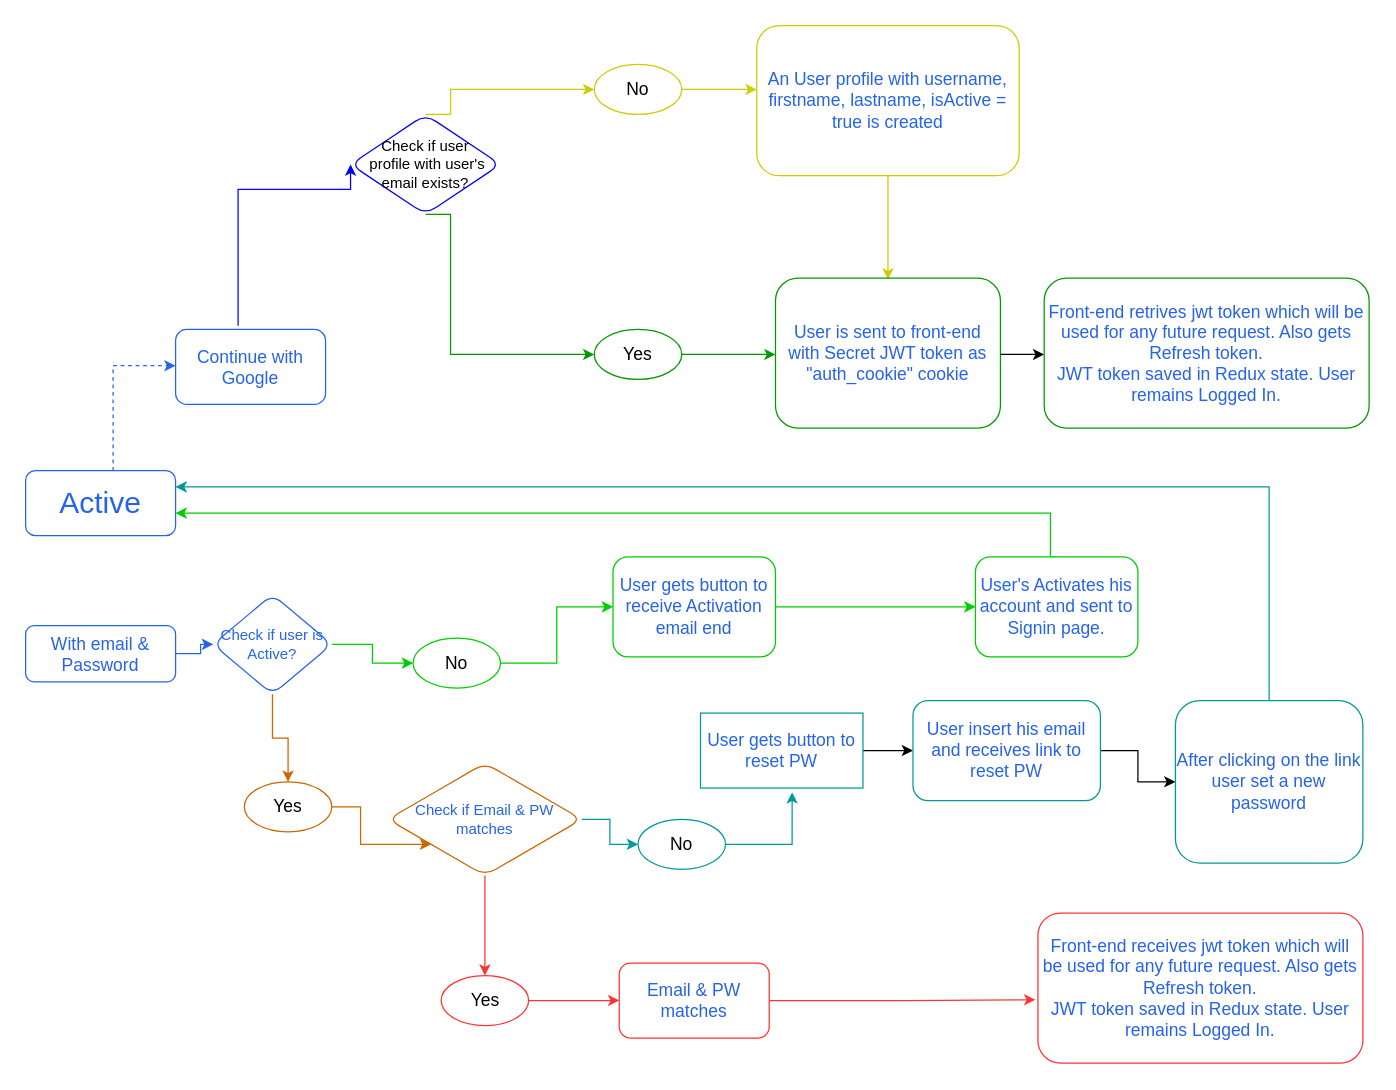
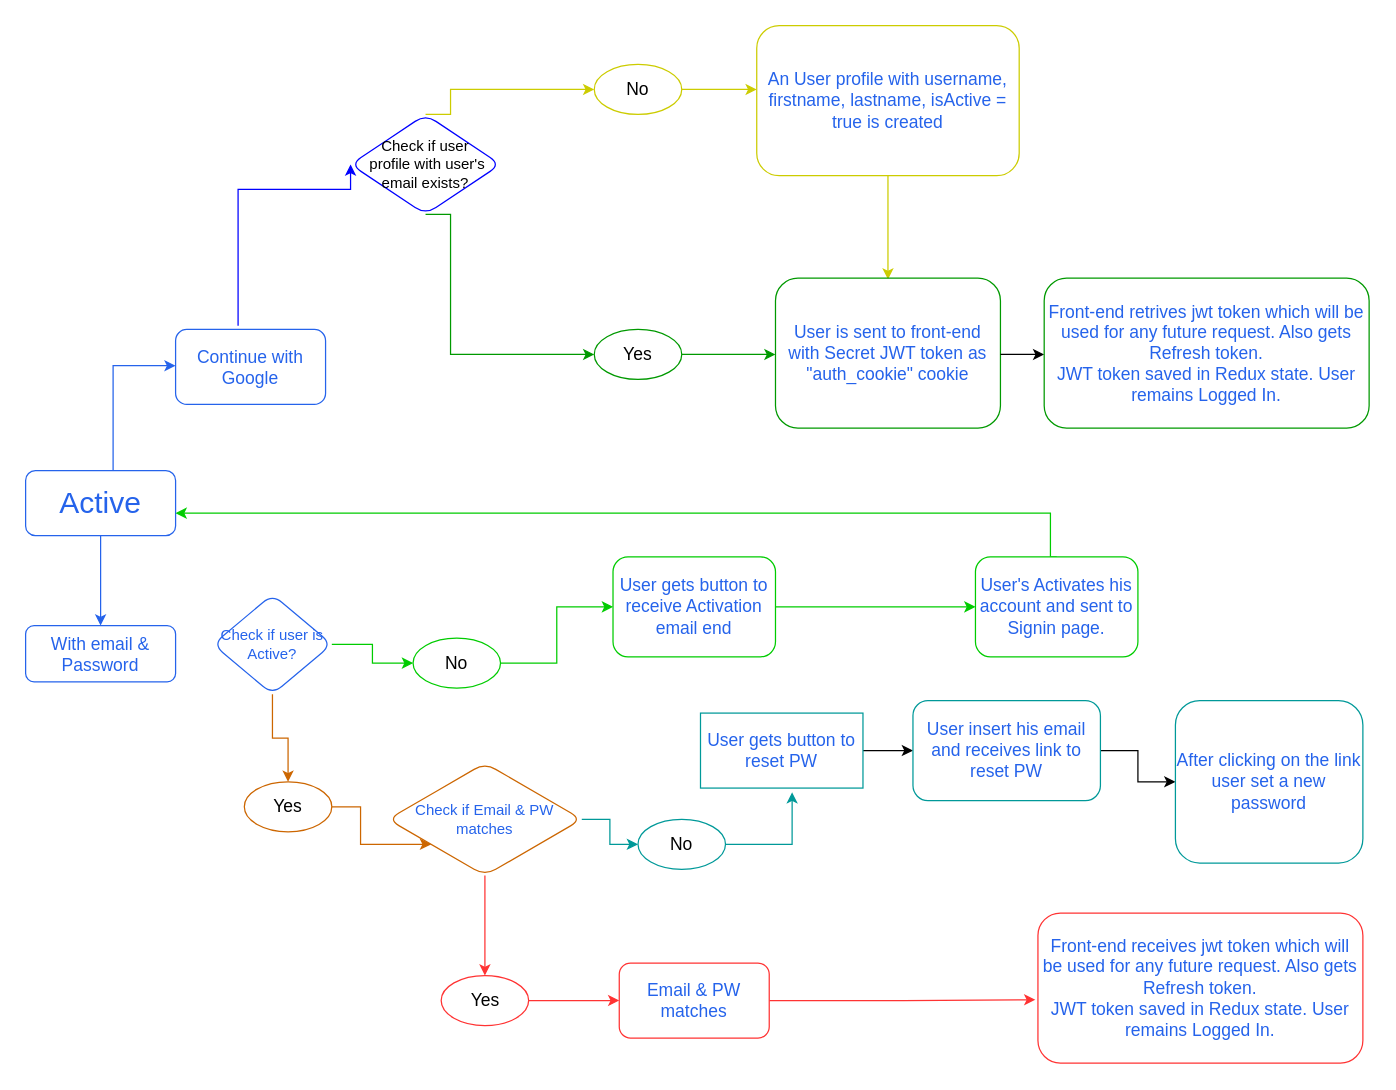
  <mxCell id="0" />
  <mxCell id="1" parent="0" />
  <mxCell id="2" value="&lt;font style=&quot;font-size: 24px;&quot;&gt;Active&lt;/font&gt;" style="rounded=1;whiteSpace=wrap;html=1;fillColor=none;fontColor=#2563EB;strokeColor=#2563EB;" parent="1" vertex="1"><mxGeometry x="20" y="376" width="120" height="52" as="geometry" /></mxCell>
- <mxCell id="3" value="" style="edgeStyle=orthogonalEdgeStyle;rounded=0;orthogonalLoop=1;jettySize=auto;html=1;fontColor=#2563EB;labelBackgroundColor=none;labelBorderColor=none;strokeColor=#2563EB;dashed=1;" parent="1" source="2" target="5" edge="1"><mxGeometry relative="1" as="geometry"><Array as="points"><mxPoint x="90" y="292" /></Array></mxGeometry></mxCell>
+ <mxCell id="3" value="" style="edgeStyle=orthogonalEdgeStyle;rounded=0;orthogonalLoop=1;jettySize=auto;html=1;fontColor=#2563EB;labelBackgroundColor=none;labelBorderColor=none;strokeColor=#2563EB;" parent="1" source="2" target="5" edge="1"><mxGeometry relative="1" as="geometry"><Array as="points"><mxPoint x="90" y="292" /></Array></mxGeometry></mxCell>
  <mxCell id="4" value="" style="edgeStyle=orthogonalEdgeStyle;rounded=0;orthogonalLoop=1;jettySize=auto;html=1;entryX=0;entryY=0.5;entryDx=0;entryDy=0;strokeColor=#0000FF;" edge="1" parent="1" target="47"><mxGeometry relative="1" as="geometry"><mxPoint x="190" y="260" as="sourcePoint" /><mxPoint x="200" y="150" as="targetPoint" /><Array as="points"><mxPoint x="190" y="151" /></Array></mxGeometry></mxCell>
  <mxCell id="5" value="&lt;font style=&quot;font-size: 14px;&quot;&gt;Continue with Google&lt;/font&gt;" style="rounded=1;whiteSpace=wrap;html=1;fontColor=#2563EB;labelBackgroundColor=none;labelBorderColor=none;strokeColor=#2563EB;" parent="1" vertex="1"><mxGeometry x="140" y="263" width="120" height="60" as="geometry" /></mxCell>
- <mxCell id="7" value="" style="edgeStyle=orthogonalEdgeStyle;rounded=0;orthogonalLoop=1;jettySize=auto;html=1;strokeColor=#2563EB;" edge="1" parent="1" source="8" target="24"><mxGeometry relative="1" as="geometry" /></mxCell>
+ <mxCell id="6" value="" style="edgeStyle=orthogonalEdgeStyle;rounded=0;orthogonalLoop=1;jettySize=auto;html=1;fontColor=#2563EB;labelBackgroundColor=none;labelBorderColor=none;strokeColor=#2563EB;" parent="1" source="2" target="8" edge="1"><mxGeometry relative="1" as="geometry" /></mxCell>
  <mxCell id="8" value="&lt;font style=&quot;font-size: 14px;&quot;&gt;With email &amp;amp; Password&lt;/font&gt;" style="rounded=1;whiteSpace=wrap;html=1;fontColor=#2563EB;labelBackgroundColor=none;labelBorderColor=none;strokeColor=#2563EB;" parent="1" vertex="1"><mxGeometry x="20" y="500" width="120" height="45" as="geometry" /></mxCell>
  <mxCell id="9" value="" style="edgeStyle=orthogonalEdgeStyle;rounded=0;orthogonalLoop=1;jettySize=auto;html=1;strokeColor=#CCCC00;" edge="1" parent="1" source="19"><mxGeometry relative="1" as="geometry"><mxPoint x="605" y="71" as="targetPoint" /></mxGeometry></mxCell>
  <mxCell id="10" value="&lt;font style=&quot;font-size: 14px;&quot;&gt;An User profile with username, firstname, lastname, isActive = true is created&lt;/font&gt;" style="rounded=1;whiteSpace=wrap;html=1;fontColor=#2563EB;labelBackgroundColor=none;labelBorderColor=none;strokeColor=#CCCC00;" parent="1" vertex="1"><mxGeometry x="605" width="210" height="120" as="geometry" y="20" /></mxCell>
  <mxCell id="11" value="" style="edgeStyle=orthogonalEdgeStyle;rounded=0;orthogonalLoop=1;jettySize=auto;html=1;fontColor=#2563EB;labelBackgroundColor=none;labelBorderColor=none;strokeColor=#CCCC00;" parent="1" edge="1"><mxGeometry relative="1" as="geometry"><mxPoint x="710" y="140" as="sourcePoint" /><mxPoint x="710" y="223" as="targetPoint" /></mxGeometry></mxCell>
  <mxCell id="12" value="" style="edgeStyle=orthogonalEdgeStyle;rounded=0;orthogonalLoop=1;jettySize=auto;html=1;strokeColor=#009900;" edge="1" parent="1" source="17"><mxGeometry relative="1" as="geometry"><mxPoint x="620" y="283" as="targetPoint" /></mxGeometry></mxCell>
  <mxCell id="13" value="&lt;font style=&quot;font-size: 14px;&quot;&gt;User is sent to front-end with Secret JWT token as &quot;auth_cookie&quot; cookie&lt;/font&gt;" style="rounded=1;whiteSpace=wrap;html=1;fontColor=#2563EB;labelBackgroundColor=none;labelBorderColor=none;strokeColor=#009900;" parent="1" vertex="1"><mxGeometry x="620" y="222" width="180" height="120" as="geometry" /></mxCell>
  <mxCell id="14" value="" style="edgeStyle=orthogonalEdgeStyle;rounded=0;orthogonalLoop=1;jettySize=auto;html=1;" edge="1" parent="1"><mxGeometry relative="1" as="geometry"><mxPoint x="800" y="283" as="sourcePoint" /><mxPoint x="835" y="283" as="targetPoint" /></mxGeometry></mxCell>
  <mxCell id="15" value="&lt;span style=&quot;font-size: 14px;&quot;&gt;Front-end retrives jwt token which will be used for any future request. Also gets Refresh token.&lt;br&gt;JWT token saved in Redux state. User remains Logged In.&lt;br&gt;&lt;/span&gt;" style="rounded=1;whiteSpace=wrap;html=1;fontColor=#2563EB;labelBackgroundColor=none;labelBorderColor=none;strokeColor=#009900;" parent="1" vertex="1"><mxGeometry x="835" y="222" width="260" height="120" as="geometry" /></mxCell>
  <mxCell id="16" value="" style="edgeStyle=orthogonalEdgeStyle;rounded=0;orthogonalLoop=1;jettySize=auto;html=1;strokeColor=#009900;exitX=0.5;exitY=1;exitDx=0;exitDy=0;" edge="1" parent="1" source="47" target="17"><mxGeometry relative="1" as="geometry"><mxPoint x="355" y="211" as="sourcePoint" /><Array as="points"><mxPoint x="360" y="283" /></Array></mxGeometry></mxCell>
  <mxCell id="17" value="&lt;font style=&quot;font-size: 14px;&quot;&gt;Yes&lt;/font&gt;" style="ellipse;whiteSpace=wrap;html=1;strokeColor=#009900;" vertex="1" parent="1"><mxGeometry x="475" y="263" width="70" height="40" as="geometry" /></mxCell>
  <mxCell id="18" value="" style="edgeStyle=orthogonalEdgeStyle;rounded=0;orthogonalLoop=1;jettySize=auto;html=1;exitX=0.5;exitY=0;exitDx=0;exitDy=0;strokeColor=#CCCC00;" edge="1" parent="1" source="47" target="19"><mxGeometry relative="1" as="geometry"><mxPoint x="355" y="139" as="sourcePoint" /><Array as="points"><mxPoint x="360" y="71" /></Array></mxGeometry></mxCell>
  <mxCell id="19" value="&lt;font style=&quot;font-size: 14px;&quot;&gt;No&lt;/font&gt;" style="ellipse;whiteSpace=wrap;html=1;strokeColor=#CCCC00;" vertex="1" parent="1"><mxGeometry x="475" y="51" width="70" height="40" as="geometry" /></mxCell>
  <mxCell id="20" value="" style="edgeStyle=orthogonalEdgeStyle;rounded=0;orthogonalLoop=1;jettySize=auto;html=1;entryX=-0.008;entryY=0.578;entryDx=0;entryDy=0;entryPerimeter=0;strokeColor=#FF3333;" edge="1" parent="1" source="21" target="22"><mxGeometry relative="1" as="geometry"><mxPoint x="370" y="800" as="targetPoint" /></mxGeometry></mxCell>
  <mxCell id="21" value="&lt;font style=&quot;font-size: 14px;&quot;&gt;Email &amp;amp; PW matches&lt;/font&gt;" style="rounded=1;whiteSpace=wrap;html=1;fontColor=#2563EB;labelBackgroundColor=none;labelBorderColor=none;strokeColor=#FF3333;" vertex="1" parent="1"><mxGeometry x="495" y="770" width="120" height="60" as="geometry" /></mxCell>
  <mxCell id="22" value="&lt;span style=&quot;font-size: 14px;&quot;&gt;Front-end receives jwt token which will be used for any future request. Also gets Refresh token.&lt;br&gt;JWT token saved in Redux state. User remains Logged In.&lt;br&gt;&lt;/span&gt;" style="rounded=1;whiteSpace=wrap;html=1;fontColor=#2563EB;labelBackgroundColor=none;labelBorderColor=none;strokeColor=#FF3333;" vertex="1" parent="1"><mxGeometry x="830" y="730" width="260" height="120" as="geometry" /></mxCell>
  <mxCell id="23" value="" style="edgeStyle=orthogonalEdgeStyle;rounded=0;orthogonalLoop=1;jettySize=auto;html=1;strokeColor=#CC6600;" edge="1" parent="1" source="24" target="26"><mxGeometry relative="1" as="geometry" /></mxCell>
  <mxCell id="24" value="Check if user is Active?" style="rhombus;whiteSpace=wrap;html=1;strokeColor=#2563EB;fontColor=#2563EB;rounded=1;labelBackgroundColor=none;labelBorderColor=none;" vertex="1" parent="1"><mxGeometry x="170" y="475" width="95" height="80" as="geometry" /></mxCell>
  <mxCell id="25" value="" style="edgeStyle=orthogonalEdgeStyle;rounded=0;orthogonalLoop=1;jettySize=auto;html=1;strokeColor=#CC6600;" edge="1" parent="1" source="26" target="36"><mxGeometry relative="1" as="geometry"><Array as="points"><mxPoint x="288" y="645" /><mxPoint x="288" y="675" /></Array></mxGeometry></mxCell>
  <mxCell id="26" value="&lt;font style=&quot;font-size: 14px;&quot;&gt;Yes&lt;/font&gt;" style="ellipse;whiteSpace=wrap;html=1;strokeColor=#CC6600;" vertex="1" parent="1"><mxGeometry x="195" y="625" width="70" height="40" as="geometry" /></mxCell>
  <mxCell id="27" value="" style="edgeStyle=orthogonalEdgeStyle;rounded=0;orthogonalLoop=1;jettySize=auto;html=1;strokeColor=#00CC00;" edge="1" parent="1" source="24" target="28"><mxGeometry relative="1" as="geometry" /></mxCell>
  <mxCell id="28" value="&lt;font style=&quot;font-size: 14px;&quot;&gt;No&lt;/font&gt;" style="ellipse;whiteSpace=wrap;html=1;strokeColor=#00CC00;" vertex="1" parent="1"><mxGeometry x="330" y="510" width="70" height="40" as="geometry" /></mxCell>
  <mxCell id="29" value="" style="edgeStyle=orthogonalEdgeStyle;rounded=0;orthogonalLoop=1;jettySize=auto;html=1;strokeColor=#00CC00;" edge="1" parent="1" source="28" target="31"><mxGeometry relative="1" as="geometry" /></mxCell>
  <mxCell id="30" value="" style="edgeStyle=orthogonalEdgeStyle;rounded=0;orthogonalLoop=1;jettySize=auto;html=1;entryX=0;entryY=0.5;entryDx=0;entryDy=0;strokeColor=#00CC00;" edge="1" parent="1" source="31" target="33"><mxGeometry relative="1" as="geometry"><mxPoint x="725" y="485" as="targetPoint" /></mxGeometry></mxCell>
  <mxCell id="31" value="&lt;font style=&quot;font-size: 14px;&quot;&gt;User gets button to receive Activation email end&lt;/font&gt;" style="rounded=1;whiteSpace=wrap;html=1;fontColor=#2563EB;labelBackgroundColor=none;labelBorderColor=none;strokeColor=#00CC00;" vertex="1" parent="1"><mxGeometry x="490" y="445" width="130" height="80" as="geometry" /></mxCell>
  <mxCell id="32" value="" style="edgeStyle=orthogonalEdgeStyle;rounded=0;orthogonalLoop=1;jettySize=auto;html=1;exitX=0.5;exitY=0;exitDx=0;exitDy=0;strokeColor=#00CC00;" edge="1" parent="1" source="33"><mxGeometry relative="1" as="geometry"><mxPoint x="1025" y="440" as="sourcePoint" /><mxPoint x="140" y="410" as="targetPoint" /><Array as="points"><mxPoint x="840" y="445" /><mxPoint x="840" y="410" /><mxPoint x="140" y="410" /></Array></mxGeometry></mxCell>
  <mxCell id="33" value="&lt;font style=&quot;font-size: 14px;&quot;&gt;User's Activates his account and sent to Signin page.&lt;/font&gt;" style="rounded=1;whiteSpace=wrap;html=1;fontColor=#2563EB;labelBackgroundColor=none;labelBorderColor=none;strokeColor=#00CC00;" vertex="1" parent="1"><mxGeometry x="780" y="445" width="130" height="80" as="geometry" /></mxCell>
  <mxCell id="34" value="" style="edgeStyle=orthogonalEdgeStyle;rounded=0;orthogonalLoop=1;jettySize=auto;html=1;entryX=0.5;entryY=0;entryDx=0;entryDy=0;strokeColor=#FF3333;" edge="1" parent="1" source="36" target="38"><mxGeometry relative="1" as="geometry"><mxPoint x="372.5" y="770" as="targetPoint" /></mxGeometry></mxCell>
  <mxCell id="35" value="" style="edgeStyle=orthogonalEdgeStyle;rounded=0;orthogonalLoop=1;jettySize=auto;html=1;strokeColor=#009999;" edge="1" parent="1" source="36" target="40"><mxGeometry relative="1" as="geometry" /></mxCell>
  <mxCell id="36" value="Check if Email &amp;amp; PW matches" style="rhombus;whiteSpace=wrap;html=1;strokeColor=#CC6600;fontColor=#2563EB;rounded=1;labelBackgroundColor=none;labelBorderColor=none;" vertex="1" parent="1"><mxGeometry x="310" y="610" width="155" height="90" as="geometry" /></mxCell>
  <mxCell id="37" value="" style="edgeStyle=orthogonalEdgeStyle;rounded=0;orthogonalLoop=1;jettySize=auto;html=1;strokeColor=#FF3333;" edge="1" parent="1" source="38" target="21"><mxGeometry relative="1" as="geometry" /></mxCell>
  <mxCell id="38" value="&lt;font style=&quot;font-size: 14px;&quot;&gt;Yes&lt;/font&gt;" style="ellipse;whiteSpace=wrap;html=1;strokeColor=#FF3333;" vertex="1" parent="1"><mxGeometry x="352.5" y="780" width="70" height="40" as="geometry" /></mxCell>
  <mxCell id="39" value="" style="edgeStyle=orthogonalEdgeStyle;rounded=0;orthogonalLoop=1;jettySize=auto;html=1;entryX=0.564;entryY=1.056;entryDx=0;entryDy=0;entryPerimeter=0;exitX=1;exitY=0.5;exitDx=0;exitDy=0;strokeColor=#009999;" edge="1" parent="1" source="40" target="42"><mxGeometry relative="1" as="geometry"><mxPoint x="635" y="675" as="targetPoint" /></mxGeometry></mxCell>
  <mxCell id="40" value="&lt;font style=&quot;font-size: 14px;&quot;&gt;No&lt;/font&gt;" style="ellipse;whiteSpace=wrap;html=1;strokeColor=#009999;" vertex="1" parent="1"><mxGeometry x="510" y="655" width="70" height="40" as="geometry" /></mxCell>
  <mxCell id="41" value="" style="edgeStyle=orthogonalEdgeStyle;rounded=0;orthogonalLoop=1;jettySize=auto;html=1;" edge="1" parent="1" source="42" target="44"><mxGeometry relative="1" as="geometry" /></mxCell>
  <mxCell id="42" value="&lt;font style=&quot;font-size: 14px;&quot;&gt;User gets button to reset PW&lt;/font&gt;" style="whiteSpace=wrap;html=1;fontColor=#2563EB;labelBackgroundColor=none;labelBorderColor=none;strokeColor=#009999;rounded=0;" vertex="1" parent="1"><mxGeometry x="560" y="570" width="130" height="60" as="geometry" /></mxCell>
  <mxCell id="43" value="" style="edgeStyle=orthogonalEdgeStyle;rounded=0;orthogonalLoop=1;jettySize=auto;html=1;" edge="1" parent="1" source="44" target="46"><mxGeometry relative="1" as="geometry" /></mxCell>
  <mxCell id="44" value="&lt;font style=&quot;font-size: 14px;&quot;&gt;User insert his email and receives link to reset PW&lt;/font&gt;" style="rounded=1;whiteSpace=wrap;html=1;fontColor=#2563EB;labelBackgroundColor=none;labelBorderColor=none;strokeColor=#009999;" vertex="1" parent="1"><mxGeometry x="730" y="560" width="150" height="80" as="geometry" /></mxCell>
- <mxCell id="45" value="" style="edgeStyle=orthogonalEdgeStyle;rounded=0;orthogonalLoop=1;jettySize=auto;html=1;entryX=1;entryY=0.25;entryDx=0;entryDy=0;strokeColor=#009999;" edge="1" parent="1" source="46" target="2"><mxGeometry relative="1" as="geometry"><mxPoint x="960" y="370" as="targetPoint" /><Array as="points"><mxPoint x="1015" y="389" /></Array></mxGeometry></mxCell>
  <mxCell id="46" value="&lt;font style=&quot;font-size: 14px;&quot;&gt;After clicking on the link user set a new password&lt;/font&gt;" style="rounded=1;whiteSpace=wrap;html=1;fontColor=#2563EB;labelBackgroundColor=none;labelBorderColor=none;strokeColor=#009999;" vertex="1" parent="1"><mxGeometry x="940" y="560" width="150" height="130" as="geometry" /></mxCell>
  <mxCell id="47" value="Check if user&lt;br&gt;&amp;nbsp;profile with user's&lt;br&gt;email exists?" style="rhombus;whiteSpace=wrap;html=1;strokeColor=#0000FF;rounded=1;" vertex="1" parent="1"><mxGeometry x="280" y="91" width="120" height="80" as="geometry" /></mxCell>
